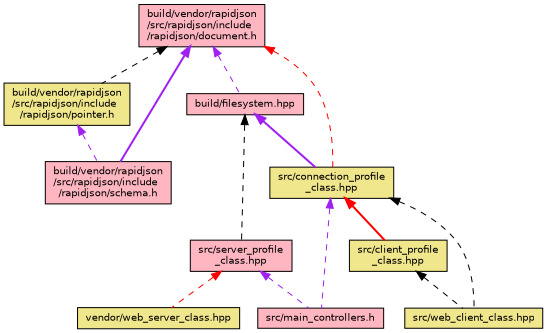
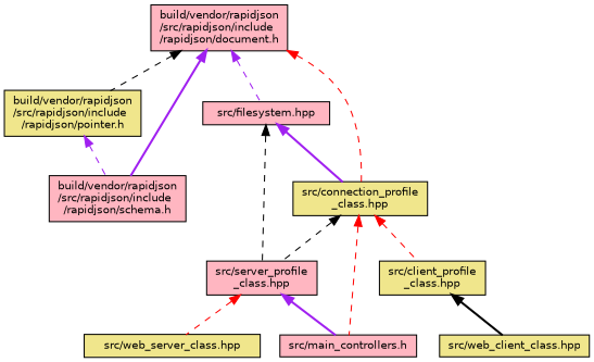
  digraph {
    node [color=black fillcolor=lightpink fontname=Helvetica fontsize=10 shape=record style=filled]
    edge [color=purple dir=back fontname=Helvetica fontsize=10 labelfontname=Helvetica labelfontsize=10 style=dashed]
    n1 [fontcolor=black height=0.2 label="build/vendor/rapidjson\l/src/rapidjson/include\l/rapidjson/document.h" width=0.4]
    n2 [fillcolor=khaki height=0.2 label="build/vendor/rapidjson\l/src/rapidjson/include\l/rapidjson/pointer.h" width=0.4]
    n3 [height=0.2 label="build/vendor/rapidjson\l/src/rapidjson/include\l/rapidjson/schema.h" width=0.4]
-   n4 [height=0.2 label="build/filesystem.hpp" width=0.4]
+   n4 [height=0.2 label="src/filesystem.hpp" width=0.4]
    n5 [fillcolor=khaki height=0.2 label="src/connection_profile\l_class.hpp" width=0.4]
    n6 [height=0.2 label="src/server_profile\l_class.hpp" width=0.4]
    n7 [fillcolor=khaki height=0.2 label="src/client_profile\l_class.hpp" width=0.4]
    n8 [height=0.2 label="src/main_controllers.h" width=0.4]
-   n9 [fillcolor=khaki height=0.2 label="vendor/web_server_class.hpp" width=0.4]
+   n9 [fillcolor=khaki height=0.2 label="src/web_server_class.hpp" width=0.4]
    n10 [fillcolor=khaki height=0.2 label="src/web_client_class.hpp" width=0.4]
    n1 -> n2 [color=black]
    n1 -> n3 [style=bold]
    n1 -> n4
    n1 -> n5 [color=red]
    n2 -> n3
    n4 -> n5 [style=bold]
    n4 -> n6 [color=black]
-   n5 -> n10 [color=black]
-   n5 -> n7 [color=red style=bold]
-   n5 -> n8
-   n6 -> n8
+   n5 -> n6 [color=black]
+   n5 -> n7 [color=red]
+   n5 -> n8 [color=red]
+   n6 -> n8 [style=bold]
    n6 -> n9 [color=red]
-   n7 -> n10 [color=black]
+   n7 -> n10 [color=black style=bold]
  }
